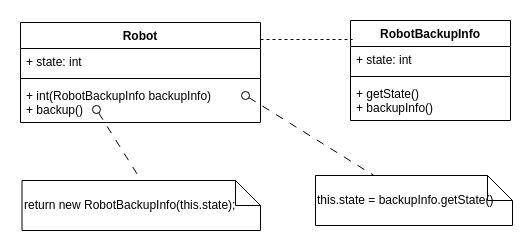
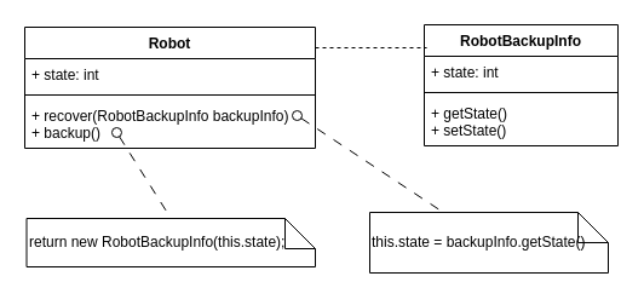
  <mxCell id="0" />
  <mxCell id="1" parent="0" />
- <mxCell id="2" value="&lt;div&gt;return new RobotBackupInfo(this.state);&lt;/div&gt;" style="shape=note2;boundedLbl=1;whiteSpace=wrap;html=1;size=25;verticalAlign=middle;align=left;labelPosition=center;verticalLabelPosition=middle;" parent="1" vertex="1"><mxGeometry x="21.5" y="180" width="238.5" height="50" as="geometry" /></mxCell>
+ <mxCell id="2" value="&lt;div&gt;return new RobotBackupInfo(this.state);&lt;/div&gt;" style="shape=note2;boundedLbl=1;whiteSpace=wrap;html=1;size=25;verticalAlign=middle;align=left;labelPosition=center;verticalLabelPosition=middle;" parent="1" vertex="1"><mxGeometry x="21.5" y="180" width="238.5" height="40" as="geometry" /></mxCell>
  <mxCell id="3" value="" style="html=1;verticalAlign=bottom;labelBackgroundColor=none;startArrow=oval;startFill=0;startSize=8;endArrow=none;rounded=0;dashed=1;dashPattern=8 8;entryX=0.5;entryY=0;entryDx=0;entryDy=0;entryPerimeter=0;exitX=0.544;exitY=0.387;exitDx=0;exitDy=0;exitPerimeter=0;" parent="1" target="2" edge="1"><mxGeometry x="-0.055" y="19" relative="1" as="geometry"><mxPoint x="95.98" y="108.997" as="sourcePoint" /><mxPoint x="52" y="177" as="targetPoint" /><mxPoint x="-1" as="offset" /></mxGeometry></mxCell>
  <mxCell id="4" value="Robot" style="swimlane;fontStyle=1;align=center;verticalAlign=top;childLayout=stackLayout;horizontal=1;startSize=26;horizontalStack=0;resizeParent=1;resizeParentMax=0;resizeLast=0;collapsible=1;marginBottom=0;whiteSpace=wrap;html=1;" vertex="1" parent="1"><mxGeometry x="20" y="22" width="240" height="100" as="geometry" /></mxCell>
  <mxCell id="5" value="+ state: int" style="text;strokeColor=none;fillColor=none;align=left;verticalAlign=top;spacingLeft=4;spacingRight=4;overflow=hidden;rotatable=0;points=[[0,0.5],[1,0.5]];portConstraint=eastwest;whiteSpace=wrap;html=1;" vertex="1" parent="4"><mxGeometry y="26" width="240" height="26" as="geometry" /></mxCell>
  <mxCell id="6" value="" style="line;strokeWidth=1;fillColor=none;align=left;verticalAlign=middle;spacingTop=-1;spacingLeft=3;spacingRight=3;rotatable=0;labelPosition=right;points=[];portConstraint=eastwest;strokeColor=inherit;" vertex="1" parent="4"><mxGeometry y="52" width="240" height="8" as="geometry" /></mxCell>
- <mxCell id="7" value="+ int(RobotBackupInfo backupInfo)&lt;br style=&quot;border-color: var(--border-color); padding: 0px; margin: 0px;&quot;&gt;&lt;span style=&quot;&quot;&gt;+ backup()&lt;/span&gt;" style="text;strokeColor=none;fillColor=none;align=left;verticalAlign=top;spacingLeft=4;spacingRight=4;overflow=hidden;rotatable=0;points=[[0,0.5],[1,0.5]];portConstraint=eastwest;whiteSpace=wrap;html=1;" vertex="1" parent="4"><mxGeometry y="60" width="240" height="40" as="geometry" /></mxCell>
+ <mxCell id="7" value="+ recover(RobotBackupInfo backupInfo)&lt;br style=&quot;border-color: var(--border-color); padding: 0px; margin: 0px;&quot;&gt;&lt;span style=&quot;&quot;&gt;+ backup()&lt;/span&gt;" style="text;strokeColor=none;fillColor=none;align=left;verticalAlign=top;spacingLeft=4;spacingRight=4;overflow=hidden;rotatable=0;points=[[0,0.5],[1,0.5]];portConstraint=eastwest;whiteSpace=wrap;html=1;" vertex="1" parent="4"><mxGeometry y="60" width="240" height="40" as="geometry" /></mxCell>
  <mxCell id="8" value="RobotBackupInfo" style="swimlane;fontStyle=1;align=center;verticalAlign=top;childLayout=stackLayout;horizontal=1;startSize=26;horizontalStack=0;resizeParent=1;resizeParentMax=0;resizeLast=0;collapsible=1;marginBottom=0;whiteSpace=wrap;html=1;" vertex="1" parent="1"><mxGeometry x="350" y="20" width="160" height="100" as="geometry" /></mxCell>
  <mxCell id="9" value="+ state: int" style="text;strokeColor=none;fillColor=none;align=left;verticalAlign=top;spacingLeft=4;spacingRight=4;overflow=hidden;rotatable=0;points=[[0,0.5],[1,0.5]];portConstraint=eastwest;whiteSpace=wrap;html=1;" vertex="1" parent="8"><mxGeometry y="26" width="160" height="26" as="geometry" /></mxCell>
  <mxCell id="10" value="" style="line;strokeWidth=1;fillColor=none;align=left;verticalAlign=middle;spacingTop=-1;spacingLeft=3;spacingRight=3;rotatable=0;labelPosition=right;points=[];portConstraint=eastwest;strokeColor=inherit;" vertex="1" parent="8"><mxGeometry y="52" width="160" height="8" as="geometry" /></mxCell>
- <mxCell id="11" value="+ getState()&lt;br style=&quot;border-color: var(--border-color); padding: 0px; margin: 0px;&quot;&gt;&lt;span style=&quot;&quot;&gt;+ backupInfo()&lt;/span&gt;" style="text;strokeColor=none;fillColor=none;align=left;verticalAlign=top;spacingLeft=4;spacingRight=4;overflow=hidden;rotatable=0;points=[[0,0.5],[1,0.5]];portConstraint=eastwest;whiteSpace=wrap;html=1;" vertex="1" parent="8"><mxGeometry y="60" width="160" height="40" as="geometry" /></mxCell>
- <mxCell id="12" value="&lt;div&gt;this.state = backupInfo.getState()&lt;/div&gt;" style="shape=note2;boundedLbl=1;whiteSpace=wrap;html=1;size=25;verticalAlign=middle;align=left;labelPosition=center;verticalLabelPosition=middle;" vertex="1" parent="1"><mxGeometry x="315" y="175" width="197" height="50" as="geometry" /></mxCell>
+ <mxCell id="11" value="+ getState()&lt;br style=&quot;border-color: var(--border-color); padding: 0px; margin: 0px;&quot;&gt;&lt;span style=&quot;&quot;&gt;+ setState()&lt;/span&gt;" style="text;strokeColor=none;fillColor=none;align=left;verticalAlign=top;spacingLeft=4;spacingRight=4;overflow=hidden;rotatable=0;points=[[0,0.5],[1,0.5]];portConstraint=eastwest;whiteSpace=wrap;html=1;" vertex="1" parent="8"><mxGeometry y="60" width="160" height="40" as="geometry" /></mxCell>
+ <mxCell id="12" value="&lt;div&gt;this.state = backupInfo.getState()&lt;/div&gt;" style="shape=note2;boundedLbl=1;whiteSpace=wrap;html=1;size=25;verticalAlign=middle;align=left;labelPosition=center;verticalLabelPosition=middle;" vertex="1" parent="1"><mxGeometry x="305" y="175" width="197" height="50" as="geometry" /></mxCell>
  <mxCell id="13" value="" style="html=1;verticalAlign=bottom;labelBackgroundColor=none;startArrow=oval;startFill=0;startSize=8;endArrow=none;rounded=0;dashed=1;dashPattern=8 8;exitX=0.85;exitY=0.45;exitDx=0;exitDy=0;exitPerimeter=0;" edge="1" parent="1" target="12"><mxGeometry x="-0.055" y="19" relative="1" as="geometry"><mxPoint x="245" y="95" as="sourcePoint" /><mxPoint x="128" y="222" as="targetPoint" /><mxPoint x="-1" as="offset" /></mxGeometry></mxCell>
  <mxCell id="14" value="" style="endArrow=none;endSize=12;dashed=1;html=1;rounded=0;exitX=1;exitY=0.17;exitDx=0;exitDy=0;exitPerimeter=0;entryX=0.013;entryY=0.19;entryDx=0;entryDy=0;entryPerimeter=0;" edge="1" parent="1" source="4" target="8"><mxGeometry x="0.049" y="48" width="160" relative="1" as="geometry"><mxPoint x="280" y="240" as="sourcePoint" /><mxPoint x="440" y="240" as="targetPoint" /><mxPoint as="offset" /></mxGeometry></mxCell>
